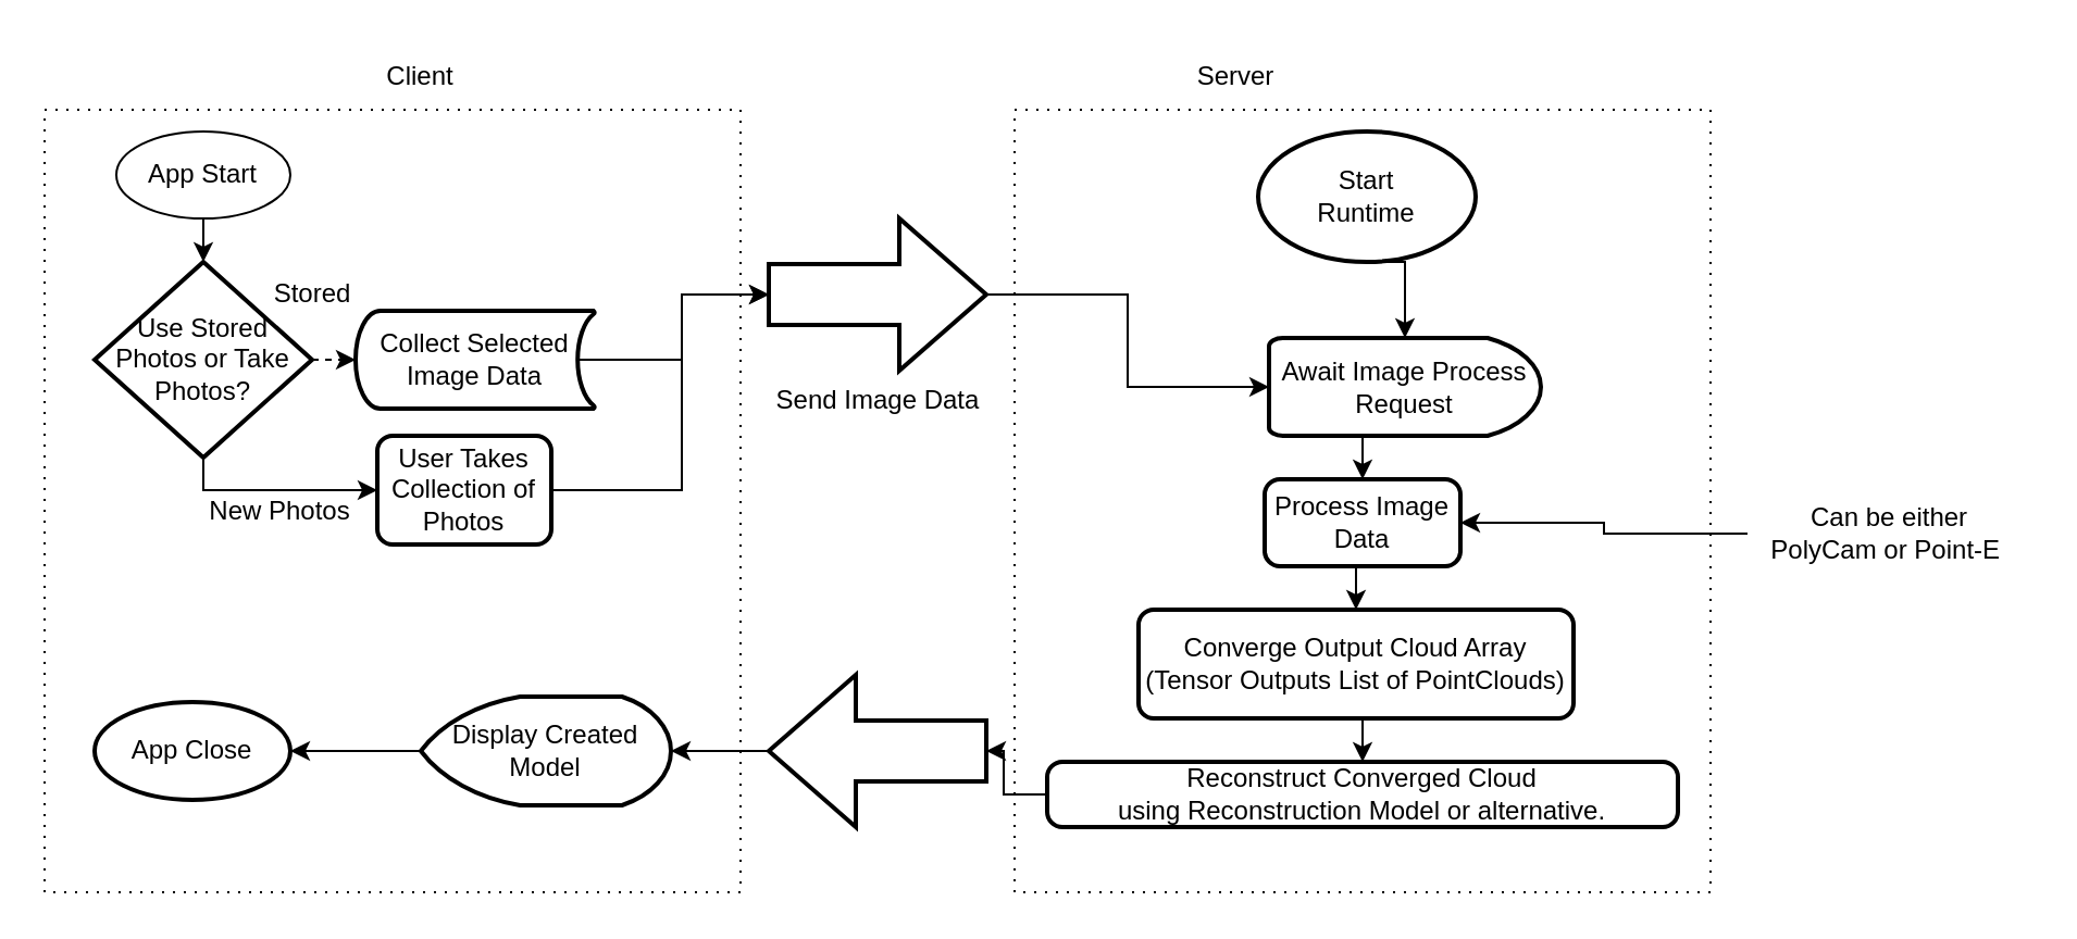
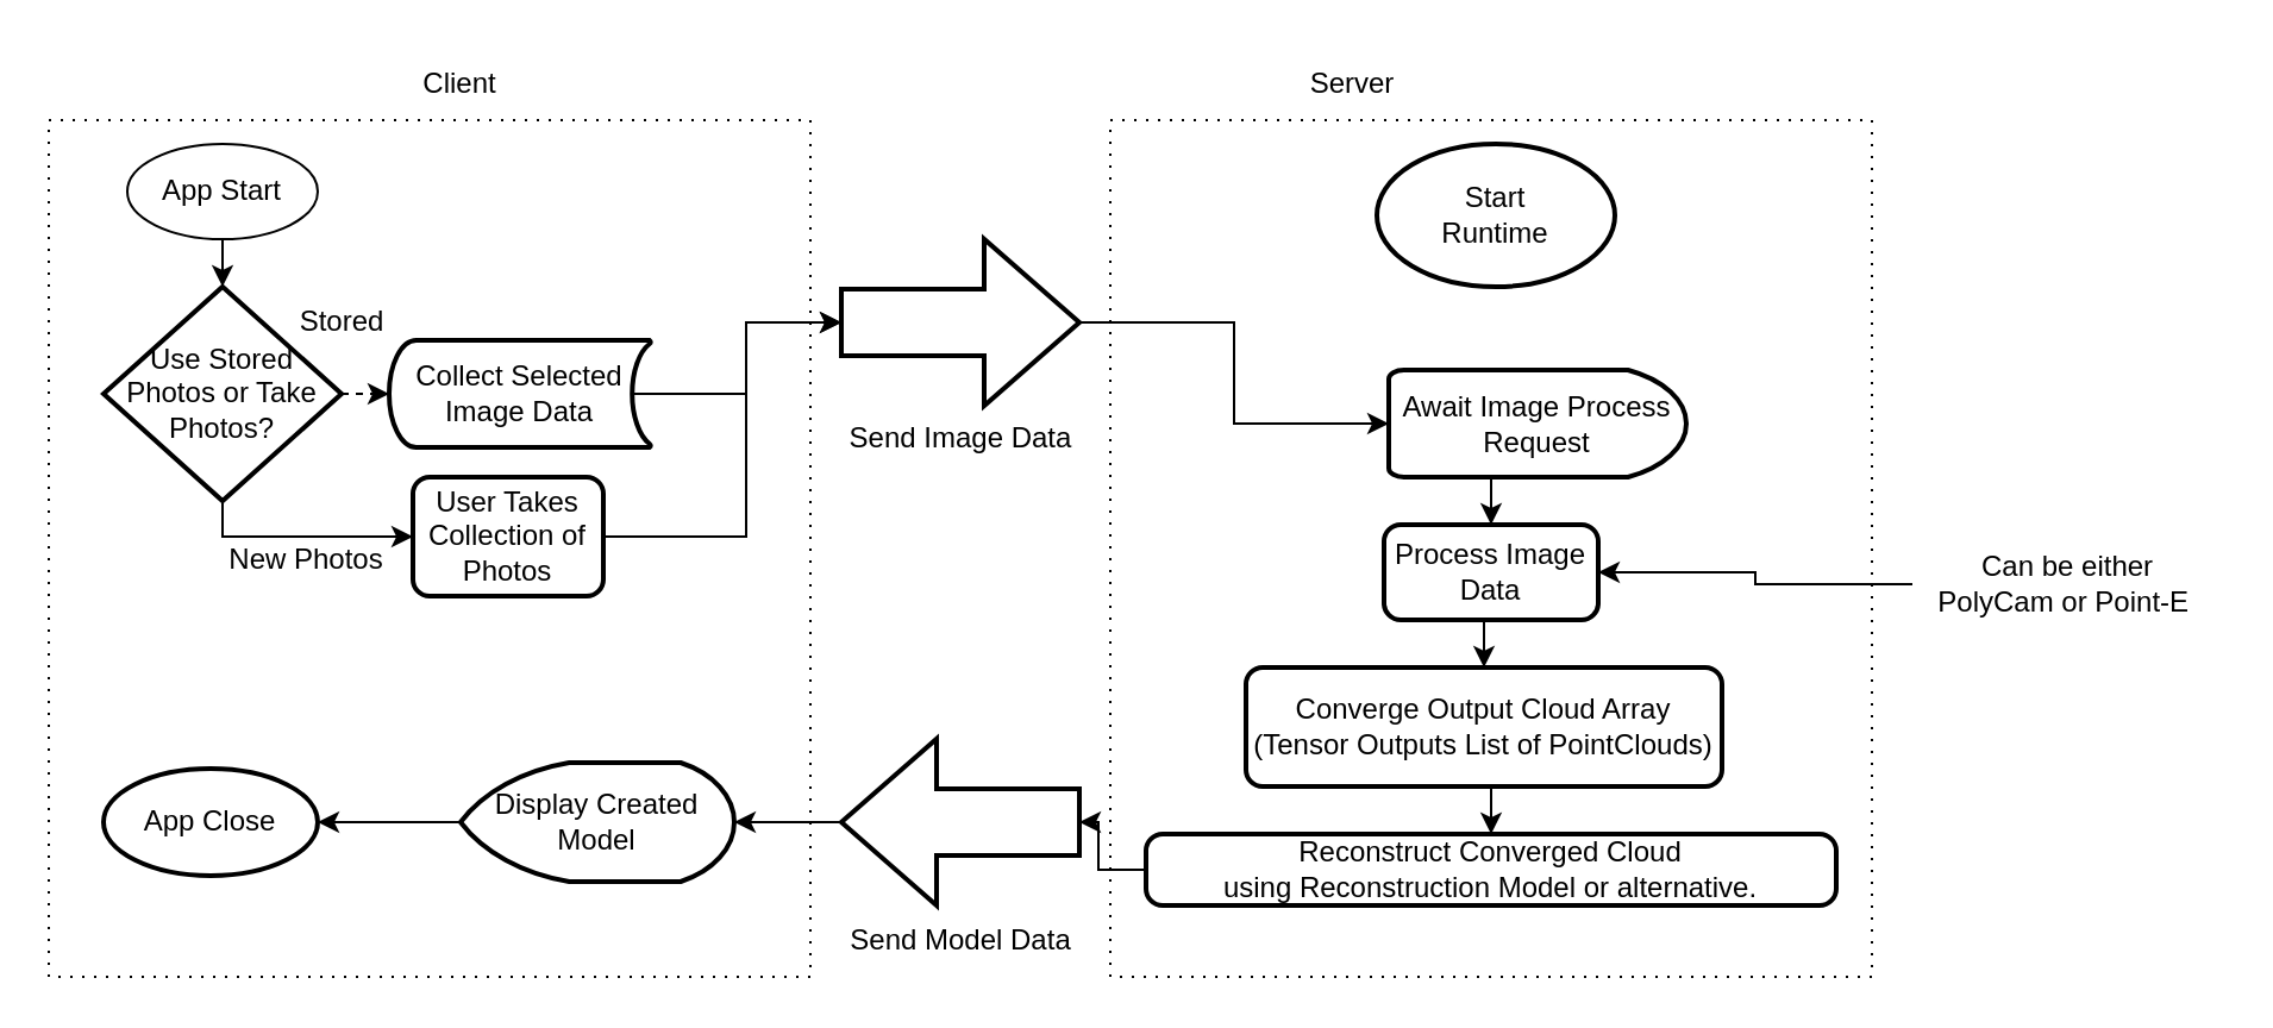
  <mxCell id="0" />
  <mxCell id="1" parent="0" />
  <mxCell id="2" value="" style="rounded=0;whiteSpace=wrap;html=1;dashed=1;dashPattern=1 4;fillColor=none;" parent="1" vertex="1"><mxGeometry x="20" y="50" width="320" height="360" as="geometry" /></mxCell>
  <mxCell id="3" value="" style="rounded=0;whiteSpace=wrap;html=1;dashed=1;dashPattern=1 4;fillColor=none;" parent="1" vertex="1"><mxGeometry x="466" y="50" width="320" height="360" as="geometry" /></mxCell>
  <mxCell id="4" value="Client" style="text;html=1;strokeColor=none;fillColor=none;align=center;verticalAlign=middle;whiteSpace=wrap;rounded=0;" parent="1" vertex="1"><mxGeometry x="163" y="20" width="60" height="30" as="geometry" /></mxCell>
  <mxCell id="5" value="Server" style="text;html=1;strokeColor=none;fillColor=none;align=center;verticalAlign=middle;whiteSpace=wrap;rounded=0;" parent="1" vertex="1"><mxGeometry x="538" y="20" width="60" height="30" as="geometry" /></mxCell>
  <mxCell id="6" style="edgeStyle=orthogonalEdgeStyle;rounded=0;orthogonalLoop=1;jettySize=auto;html=1;exitX=0.5;exitY=1;exitDx=0;exitDy=0;entryX=0.5;entryY=0;entryDx=0;entryDy=0;entryPerimeter=0;" parent="1" source="7" target="12" edge="1"><mxGeometry relative="1" as="geometry" /></mxCell>
  <mxCell id="7" value="App Start" style="ellipse;whiteSpace=wrap;html=1;fillColor=none;" parent="1" vertex="1"><mxGeometry x="53" y="60" width="80" height="40" as="geometry" /></mxCell>
  <mxCell id="8" style="edgeStyle=orthogonalEdgeStyle;rounded=0;orthogonalLoop=1;jettySize=auto;html=1;exitX=1;exitY=0.5;exitDx=0;exitDy=0;entryX=0;entryY=0.5;entryDx=0;entryDy=0;entryPerimeter=0;" parent="1" source="9" target="13" edge="1"><mxGeometry relative="1" as="geometry"><Array as="points"><mxPoint x="313" y="225" /><mxPoint x="313" y="135" /></Array></mxGeometry></mxCell>
  <mxCell id="9" value="User Takes Collection of Photos" style="rounded=1;whiteSpace=wrap;html=1;absoluteArcSize=1;arcSize=14;strokeWidth=2;fillColor=none;" parent="1" vertex="1"><mxGeometry x="173" y="200" width="80" height="50" as="geometry" /></mxCell>
  <mxCell id="10" style="edgeStyle=orthogonalEdgeStyle;rounded=0;orthogonalLoop=1;jettySize=auto;html=1;exitX=1;exitY=0.5;exitDx=0;exitDy=0;exitPerimeter=0;entryX=0;entryY=0.5;entryDx=0;entryDy=0;entryPerimeter=0;dashed=1;" parent="1" source="12" target="15" edge="1"><mxGeometry relative="1" as="geometry" /></mxCell>
  <mxCell id="11" style="edgeStyle=orthogonalEdgeStyle;rounded=0;orthogonalLoop=1;jettySize=auto;html=1;exitX=0.5;exitY=1;exitDx=0;exitDy=0;exitPerimeter=0;entryX=0;entryY=0.5;entryDx=0;entryDy=0;" parent="1" source="12" target="9" edge="1"><mxGeometry relative="1" as="geometry"><Array as="points"><mxPoint x="93" y="225" /></Array></mxGeometry></mxCell>
  <mxCell id="12" value="Use Stored Photos or Take Photos?" style="strokeWidth=2;html=1;shape=mxgraph.flowchart.decision;whiteSpace=wrap;fillColor=none;" parent="1" vertex="1"><mxGeometry x="43" y="120" width="100" height="90" as="geometry" /></mxCell>
  <mxCell id="13" value="Send Image Data" style="verticalLabelPosition=bottom;verticalAlign=top;html=1;strokeWidth=2;shape=mxgraph.arrows2.arrow;dy=0.6;dx=40;notch=0;fillColor=none;" parent="1" vertex="1"><mxGeometry x="353" y="100" width="100" height="70" as="geometry" /></mxCell>
  <mxCell id="14" style="edgeStyle=orthogonalEdgeStyle;rounded=0;orthogonalLoop=1;jettySize=auto;html=1;exitX=0.93;exitY=0.5;exitDx=0;exitDy=0;exitPerimeter=0;" parent="1" source="15" target="13" edge="1"><mxGeometry relative="1" as="geometry" /></mxCell>
  <mxCell id="15" value="Collect Selected Image Data" style="strokeWidth=2;html=1;shape=mxgraph.flowchart.stored_data;whiteSpace=wrap;fillColor=none;" parent="1" vertex="1"><mxGeometry x="163" y="142.5" width="110" height="45" as="geometry" /></mxCell>
  <mxCell id="16" value="New Photos" style="text;html=1;align=center;verticalAlign=middle;resizable=0;points=[];autosize=1;strokeColor=none;fillColor=none;" parent="1" vertex="1"><mxGeometry x="83" y="220" width="90" height="30" as="geometry" /></mxCell>
  <mxCell id="17" value="Stored" style="text;html=1;align=center;verticalAlign=middle;resizable=0;points=[];autosize=1;strokeColor=none;fillColor=none;" parent="1" vertex="1"><mxGeometry x="113" y="120" width="60" height="30" as="geometry" /></mxCell>
  <mxCell id="18" style="edgeStyle=orthogonalEdgeStyle;rounded=0;orthogonalLoop=1;jettySize=auto;html=1;exitX=0.5;exitY=1;exitDx=0;exitDy=0;entryX=0.5;entryY=0;entryDx=0;entryDy=0;" parent="1" source="20" target="27" edge="1"><mxGeometry relative="1" as="geometry" /></mxCell>
  <mxCell id="19" style="edgeStyle=orthogonalEdgeStyle;rounded=0;orthogonalLoop=1;jettySize=auto;html=1;entryX=1;entryY=0.5;entryDx=0;entryDy=0;" edge="1" parent="1" source="36" target="20"><mxGeometry relative="1" as="geometry"><Array as="points" /></mxGeometry></mxCell>
  <mxCell id="20" value="Process Image Data" style="rounded=1;whiteSpace=wrap;html=1;absoluteArcSize=1;arcSize=14;strokeWidth=2;fillColor=none;" parent="1" vertex="1"><mxGeometry x="581" y="220" width="90" height="40" as="geometry" /></mxCell>
- <mxCell id="21" style="edgeStyle=orthogonalEdgeStyle;rounded=0;orthogonalLoop=1;jettySize=auto;html=1;exitX=0.5;exitY=1;exitDx=0;exitDy=0;exitPerimeter=0;entryX=0.5;entryY=0;entryDx=0;entryDy=0;entryPerimeter=0;" parent="1" source="22" target="24" edge="1"><mxGeometry relative="1" as="geometry" /></mxCell>
  <mxCell id="22" value="Start&lt;br&gt;Runtime" style="strokeWidth=2;html=1;shape=mxgraph.flowchart.start_1;whiteSpace=wrap;fillColor=none;" parent="1" vertex="1"><mxGeometry x="578" y="60" width="100" height="60" as="geometry" /></mxCell>
  <mxCell id="23" style="edgeStyle=orthogonalEdgeStyle;rounded=0;orthogonalLoop=1;jettySize=auto;html=1;exitX=0.5;exitY=1;exitDx=0;exitDy=0;exitPerimeter=0;entryX=0.5;entryY=0;entryDx=0;entryDy=0;" parent="1" source="24" target="20" edge="1"><mxGeometry relative="1" as="geometry" /></mxCell>
  <mxCell id="24" value="Await Image Process Request" style="strokeWidth=2;html=1;shape=mxgraph.flowchart.delay;whiteSpace=wrap;fillColor=none;" parent="1" vertex="1"><mxGeometry x="583" y="155" width="125" height="45" as="geometry" /></mxCell>
  <mxCell id="25" value="" style="edgeStyle=orthogonalEdgeStyle;rounded=0;orthogonalLoop=1;jettySize=auto;html=1;" parent="1" source="13" target="24" edge="1"><mxGeometry relative="1" as="geometry" /></mxCell>
  <mxCell id="26" style="edgeStyle=orthogonalEdgeStyle;rounded=0;orthogonalLoop=1;jettySize=auto;html=1;exitX=0.5;exitY=1;exitDx=0;exitDy=0;entryX=0.5;entryY=0;entryDx=0;entryDy=0;" parent="1" source="27" target="29" edge="1"><mxGeometry relative="1" as="geometry" /></mxCell>
  <mxCell id="27" value="Converge Output Cloud Array (Tensor Outputs List of PointClouds)" style="rounded=1;whiteSpace=wrap;html=1;absoluteArcSize=1;arcSize=14;strokeWidth=2;fillColor=none;" parent="1" vertex="1"><mxGeometry x="523" y="280" width="200" height="50" as="geometry" /></mxCell>
  <mxCell id="28" style="edgeStyle=orthogonalEdgeStyle;rounded=0;orthogonalLoop=1;jettySize=auto;html=1;exitX=0;exitY=0.5;exitDx=0;exitDy=0;" parent="1" source="29" target="31" edge="1"><mxGeometry relative="1" as="geometry" /></mxCell>
  <mxCell id="29" value="Reconstruct Converged Cloud&lt;br&gt;using Reconstruction Model or alternative." style="rounded=1;whiteSpace=wrap;html=1;absoluteArcSize=1;arcSize=14;strokeWidth=2;fillColor=none;" parent="1" vertex="1"><mxGeometry x="481" y="350" width="290" height="30" as="geometry" /></mxCell>
  <mxCell id="30" style="edgeStyle=orthogonalEdgeStyle;rounded=0;orthogonalLoop=1;jettySize=auto;html=1;exitX=1;exitY=0.5;exitDx=0;exitDy=0;exitPerimeter=0;entryX=1;entryY=0.5;entryDx=0;entryDy=0;entryPerimeter=0;" parent="1" source="31" target="34" edge="1"><mxGeometry relative="1" as="geometry" /></mxCell>
  <mxCell id="31" value="" style="verticalLabelPosition=bottom;verticalAlign=top;html=1;strokeWidth=2;shape=mxgraph.arrows2.arrow;dy=0.6;dx=40;notch=0;fillColor=none;rotation=-180;" parent="1" vertex="1"><mxGeometry x="353" y="310" width="100" height="70" as="geometry" /></mxCell>
+ <mxCell id="32" value="Send Model Data" style="text;html=1;align=center;verticalAlign=middle;resizable=0;points=[];autosize=1;strokeColor=none;fillColor=none;" parent="1" vertex="1"><mxGeometry x="343" y="380" width="120" height="30" as="geometry" /></mxCell>
  <mxCell id="33" style="edgeStyle=orthogonalEdgeStyle;rounded=0;orthogonalLoop=1;jettySize=auto;html=1;exitX=0;exitY=0.5;exitDx=0;exitDy=0;exitPerimeter=0;entryX=1;entryY=0.5;entryDx=0;entryDy=0;entryPerimeter=0;" parent="1" source="34" target="35" edge="1"><mxGeometry relative="1" as="geometry" /></mxCell>
  <mxCell id="34" value="Display Created Model" style="strokeWidth=2;html=1;shape=mxgraph.flowchart.display;whiteSpace=wrap;fillColor=none;" parent="1" vertex="1"><mxGeometry x="193" y="320" width="115" height="50" as="geometry" /></mxCell>
  <mxCell id="35" value="App Close" style="strokeWidth=2;html=1;shape=mxgraph.flowchart.start_1;whiteSpace=wrap;fillColor=none;" parent="1" vertex="1"><mxGeometry x="43" y="322.5" width="90" height="45" as="geometry" /></mxCell>
  <mxCell id="36" value="Can be either &lt;br&gt;PolyCam or Point-E&amp;nbsp;" style="text;html=1;align=center;verticalAlign=middle;resizable=0;points=[];autosize=1;strokeColor=none;fillColor=none;" vertex="1" parent="1"><mxGeometry x="803" y="225" width="130" height="40" as="geometry" /></mxCell>
